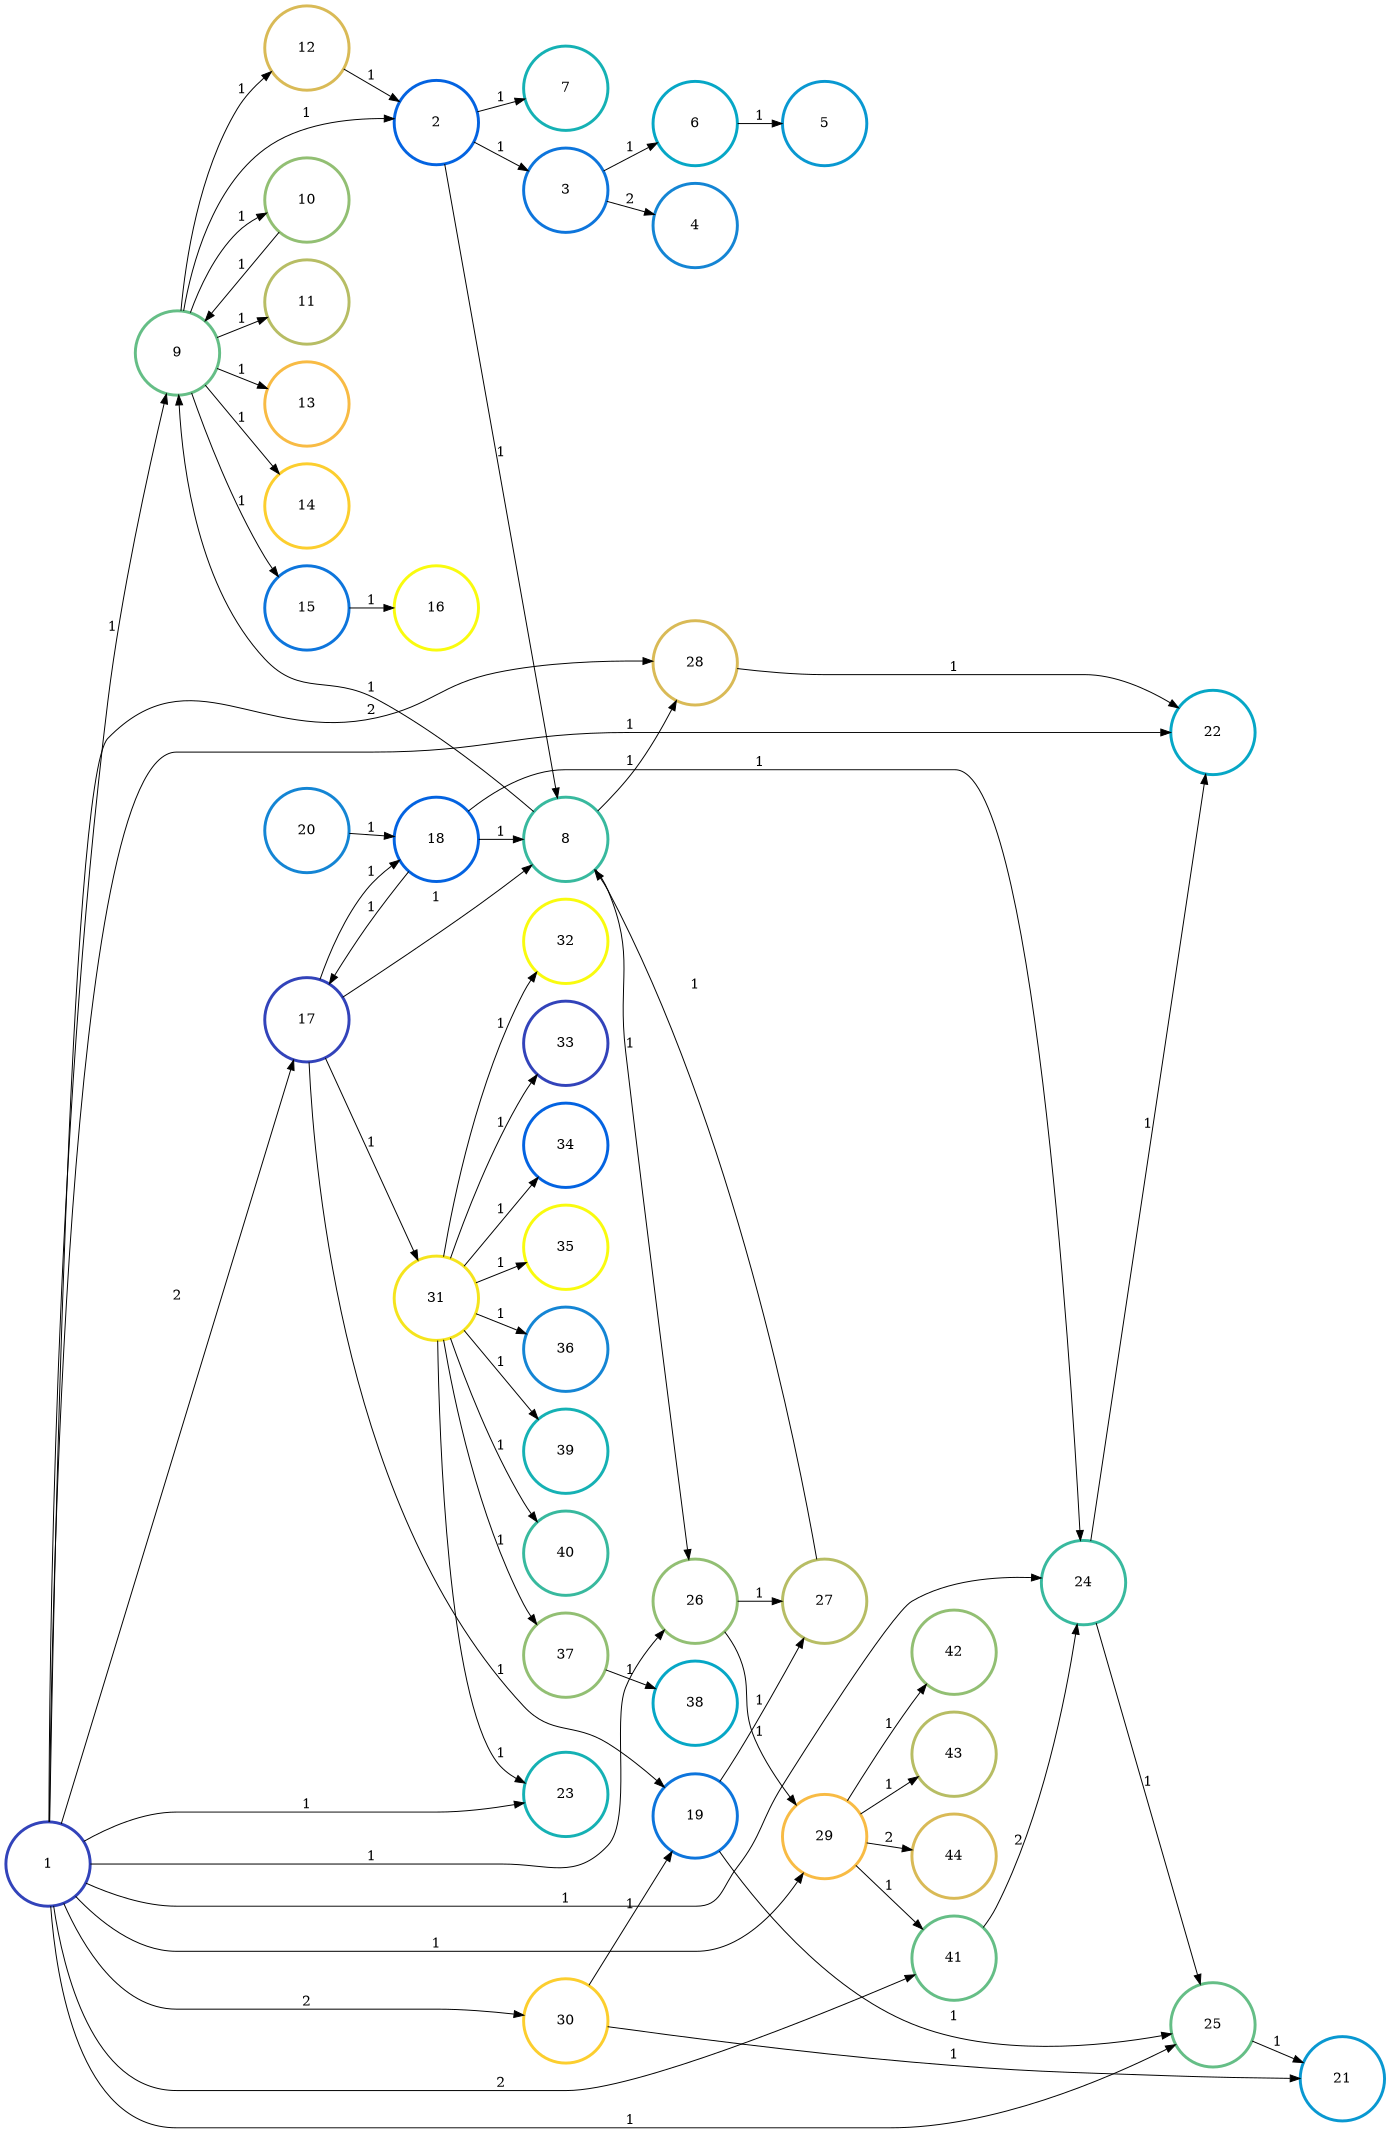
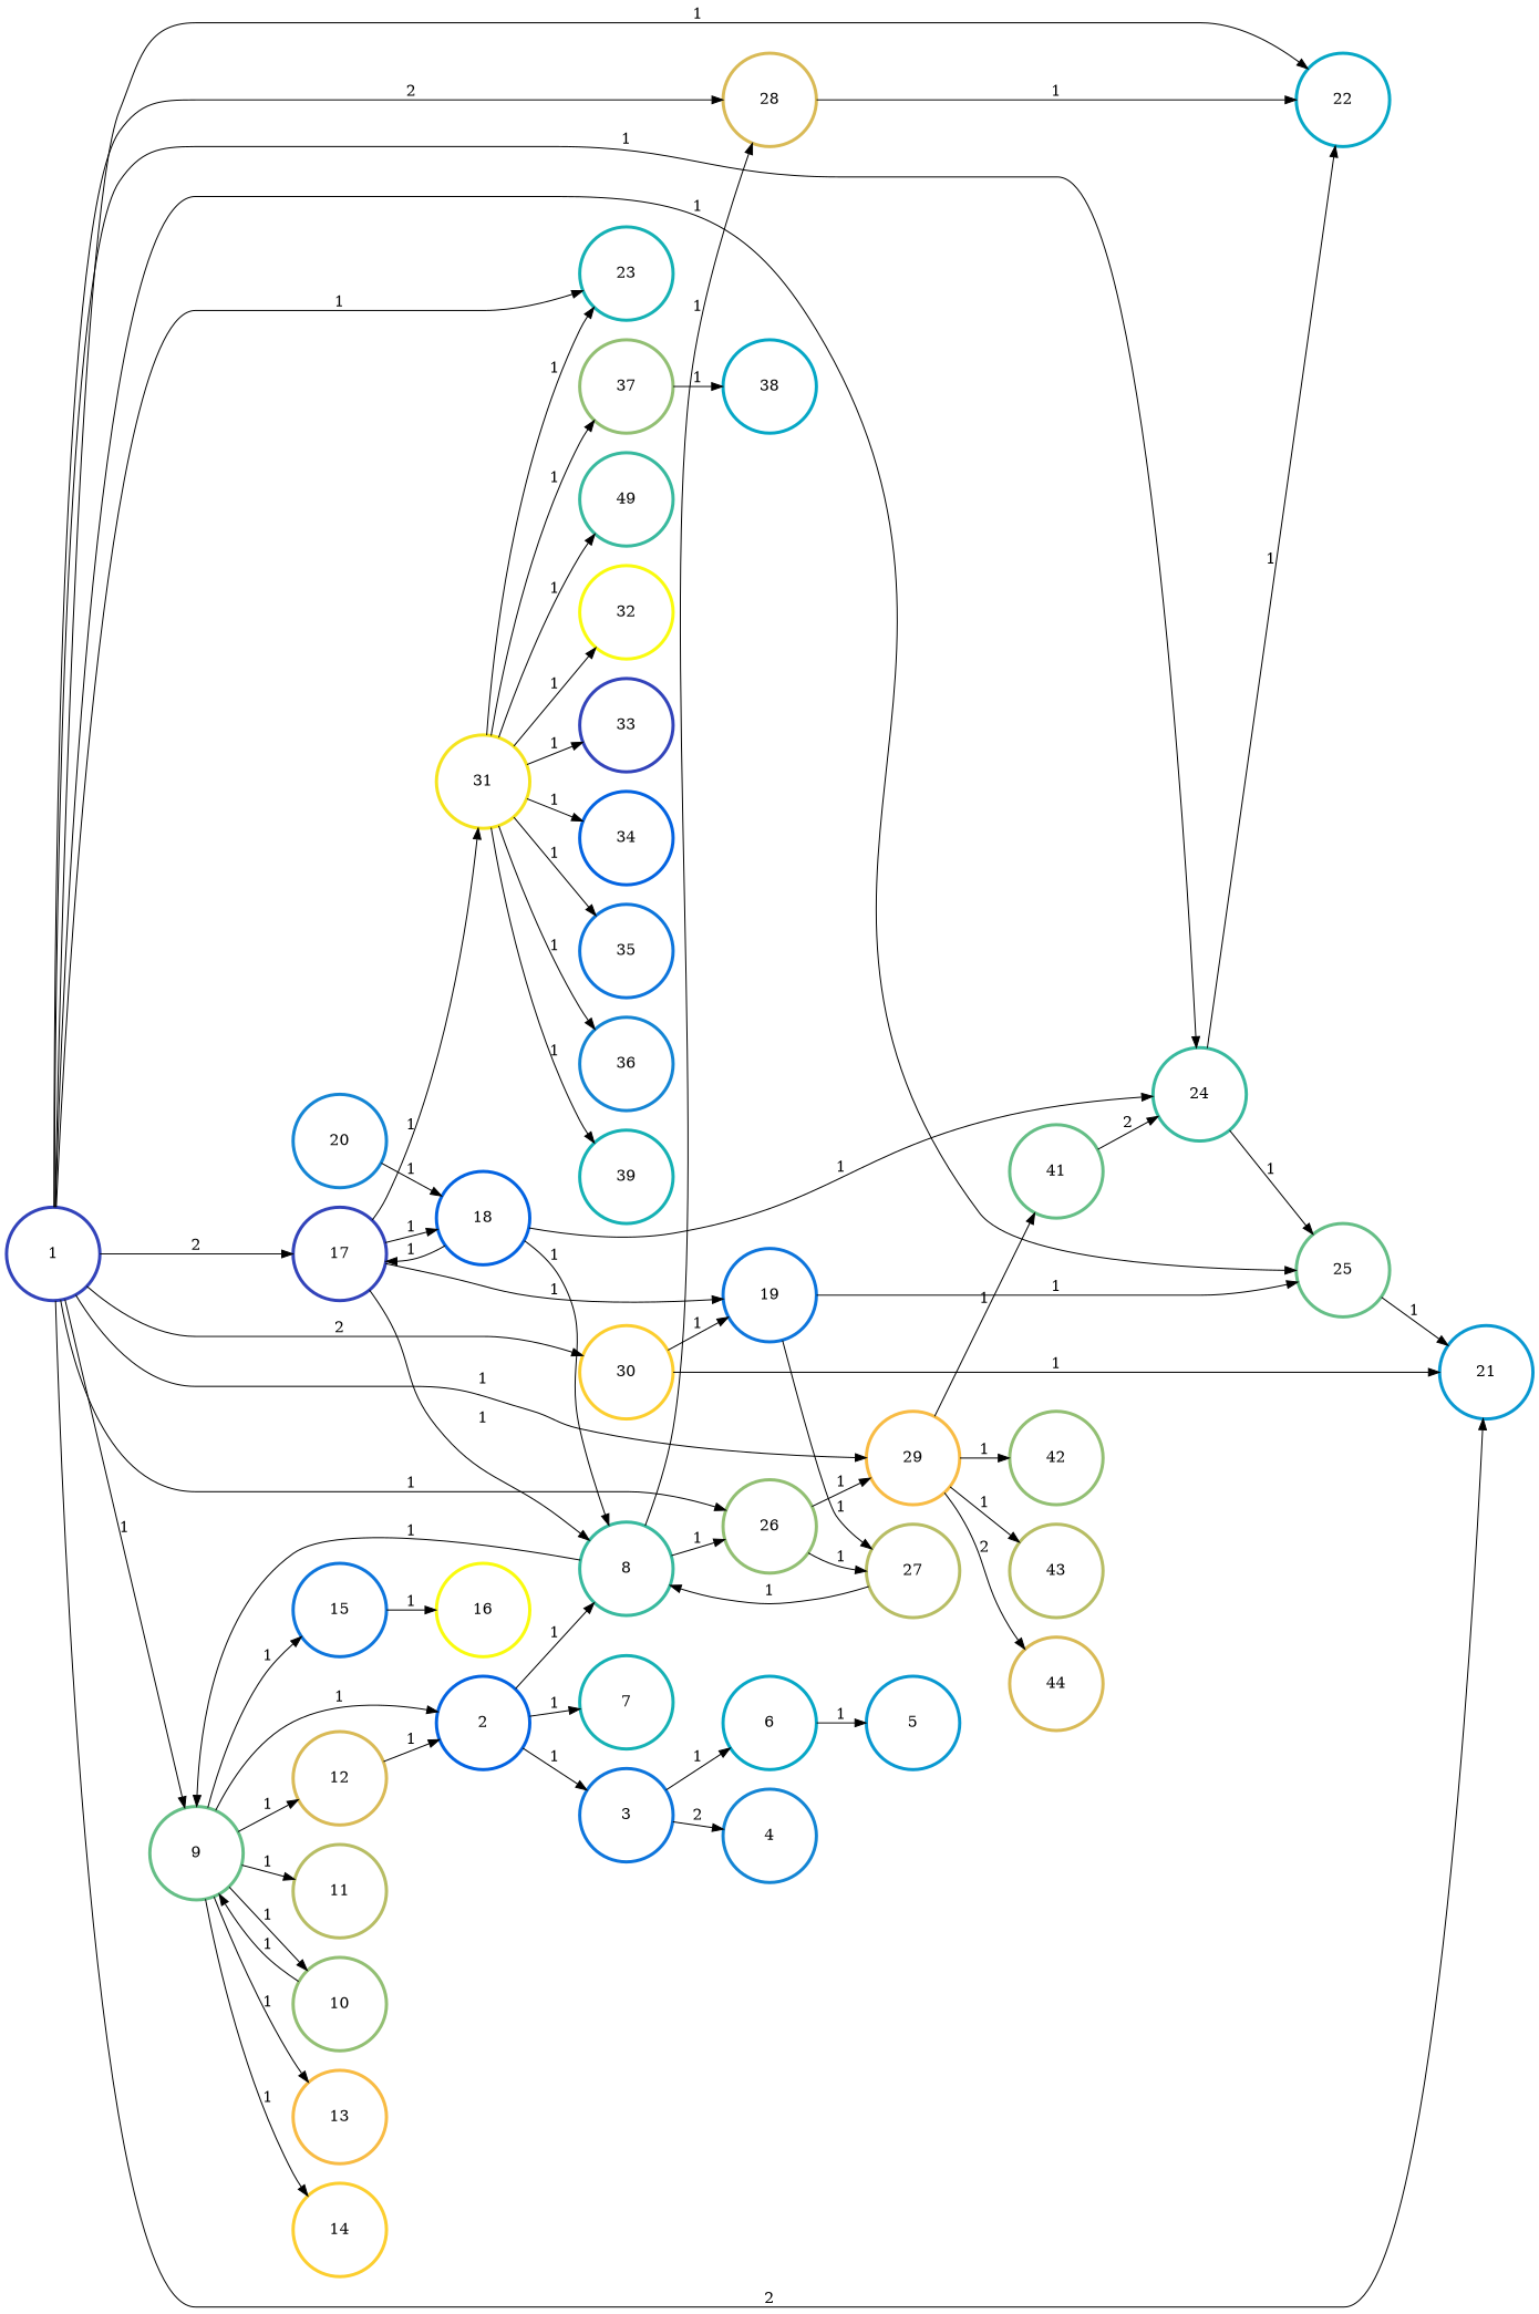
  digraph {
    rankdir=LR
    node [color="#92BF73" penwidth=3]
    edge [color=black penwidth=1]
    n1 [color="#3243BA" height=1.2 label=1 width=1.2]
    n2 [color="#65BE86" height=1.2 label=9 width=1.2]
    n3 [color="#3243BA" height=1.2 label=17 width=1.2]
    n4 [color="#0998D1" height=1.2 label=21 width=1.2]
    n5 [color="#06A7C6" height=1.2 label=22 width=1.2]
    n6 [color="#15B1B4" height=1.2 label=23 width=1.2]
    n7 [color="#38B99E" height=1.2 label=24 width=1.2]
    n8 [color="#65BE86" height=1.2 label=25 width=1.2]
    n9 [height=1.2 label=26 width=1.2]
    n10 [color="#D9BA56" height=1.2 label=28 width=1.2]
    n11 [color="#F8BB44" height=1.2 label=29 width=1.2]
    n12 [color="#FCCE2E" height=1.2 label=30 width=1.2]
    n13 [color="#0363E1" height=1.2 label=2 width=1.2]
    n14 [height=1.2 label=10 width=1.2]
    n15 [color="#B7BD64" height=1.2 label=11 width=1.2]
    n16 [color="#D9BA56" height=1.2 label=12 width=1.2]
    n17 [color="#F8BB44" height=1.2 label=13 width=1.2]
    n18 [color="#FCCE2E" height=1.2 label=14 width=1.2]
    n19 [color="#0D75DC" height=1.2 label=15 width=1.2]
    n20 [color="#38B99E" height=1.2 label=8 width=1.2]
    n21 [color="#0363E1" height=1.2 label=18 width=1.2]
    n22 [color="#0D75DC" height=1.2 label=19 width=1.2]
    n23 [color="#F5E41D" height=1.2 label=31 width=1.2]
    n24 [color="#1485D4" height=1.2 label=20 width=1.2]
    n25 [color="#B7BD64" height=1.2 label=27 width=1.2]
    n26 [color="#65BE86" height=1.2 label=41 width=1.2]
    n27 [height=1.2 label=42 width=1.2]
    n28 [color="#B7BD64" height=1.2 label=43 width=1.2]
    n29 [color="#D9BA56" height=1.2 label=44 width=1.2]
    n30 [color="#0D75DC" height=1.2 label=3 width=1.2]
    n31 [color="#15B1B4" height=1.2 label=7 width=1.2]
    n32 [color="#1485D4" height=1.2 label=4 width=1.2]
    n33 [color="#06A7C6" height=1.2 label=6 width=1.2]
    n34 [color="#0998D1" height=1.2 label=5 width=1.2]
    n35 [color="#F9FB0E" height=1.2 label=16 width=1.2]
    n36 [color="#F9FB0E" height=1.2 label=32 width=1.2]
    n37 [color="#3243BA" height=1.2 label=33 width=1.2]
    n38 [color="#0363E1" height=1.2 label=34 width=1.2]
-   n39 [color="#F9FB0E" height=1.2 label=35 width=1.2]
+   n39 [color="#0D75DC" height=1.2 label=35 width=1.2]
    n40 [color="#1485D4" height=1.2 label=36 width=1.2]
    n41 [height=1.2 label=37 width=1.2]
    n42 [color="#15B1B4" height=1.2 label=39 width=1.2]
-   n43 [color="#38B99E" height=1.2 label=40 width=1.2]
+   n43 [color="#38B99E" height=1.2 label=49 width=1.2]
    n44 [color="#06A7C6" height=1.2 label=38 width=1.2]
    n1 -> n2 [label=1]
    n1 -> n3 [label=2]
-   n1 -> n26 [label=2]
+   n1 -> n4 [label=2]
    n1 -> n5 [label=1]
    n1 -> n6 [label=1]
    n1 -> n7 [label=1]
    n1 -> n8 [label=1]
    n1 -> n9 [label=1]
    n1 -> n10 [label=2]
    n1 -> n11 [label=1]
    n1 -> n12 [label=2]
    n2 -> n13 [label=1]
    n2 -> n14 [label=1]
    n2 -> n15 [label=1]
    n2 -> n16 [label=1]
    n2 -> n17 [label=1]
    n2 -> n18 [label=1]
    n2 -> n19 [label=1]
    n3 -> n20 [label=1]
    n3 -> n21 [label=1]
    n3 -> n22 [label=1]
    n3 -> n23 [label=1]
    n7 -> n5 [label=1]
    n7 -> n8 [label=1]
    n8 -> n4 [label=1]
    n9 -> n11 [label=1]
    n9 -> n25 [label=1]
    n10 -> n5 [label=1]
    n11 -> n26 [label=1]
    n11 -> n27 [label=1]
    n11 -> n28 [label=1]
    n11 -> n29 [label=2]
    n12 -> n4 [label=1]
    n12 -> n22 [label=1]
    n13 -> n20 [label=1]
    n13 -> n30 [label=1]
    n13 -> n31 [label=1]
    n14 -> n2 [label=1]
    n16 -> n13 [label=1]
    n19 -> n35 [label=1]
    n20 -> n2 [label=1]
    n20 -> n9 [label=1]
    n20 -> n10 [label=1]
    n21 -> n3 [label=1]
    n21 -> n7 [label=1]
    n21 -> n20 [label=1]
    n22 -> n8 [label=1]
    n22 -> n25 [label=1]
    n23 -> n6 [label=1]
    n23 -> n36 [label=1]
    n23 -> n37 [label=1]
    n23 -> n38 [label=1]
    n23 -> n39 [label=1]
    n23 -> n40 [label=1]
    n23 -> n41 [label=1]
    n23 -> n42 [label=1]
    n23 -> n43 [label=1]
    n24 -> n21 [label=1]
    n25 -> n20 [label=1]
    n26 -> n7 [label=2]
    n30 -> n32 [label=2]
    n30 -> n33 [label=1]
    n33 -> n34 [label=1]
    n41 -> n44 [label=1]
  }
